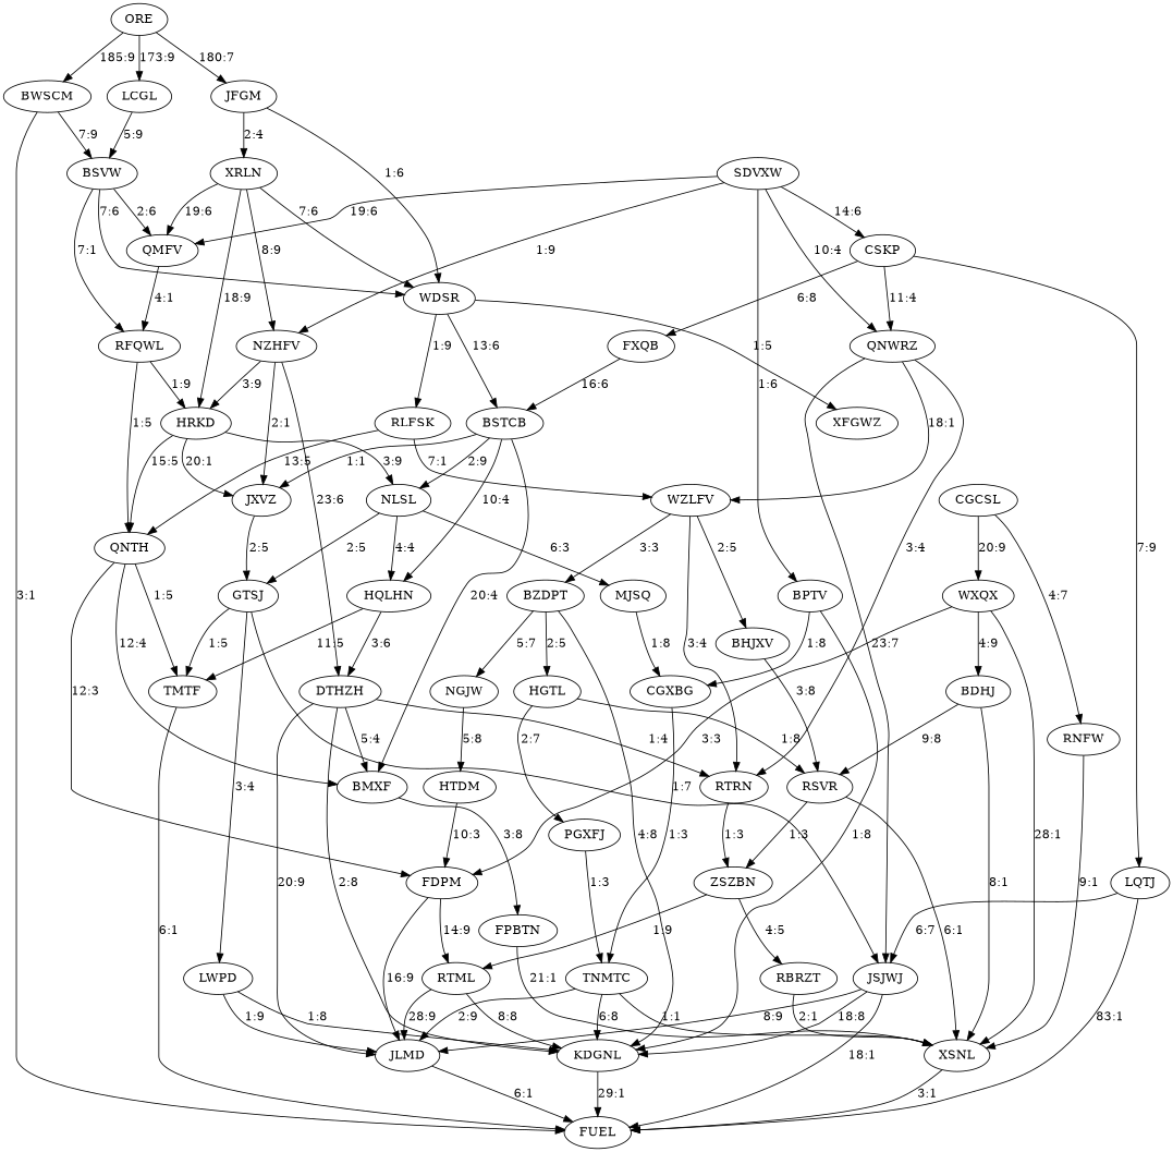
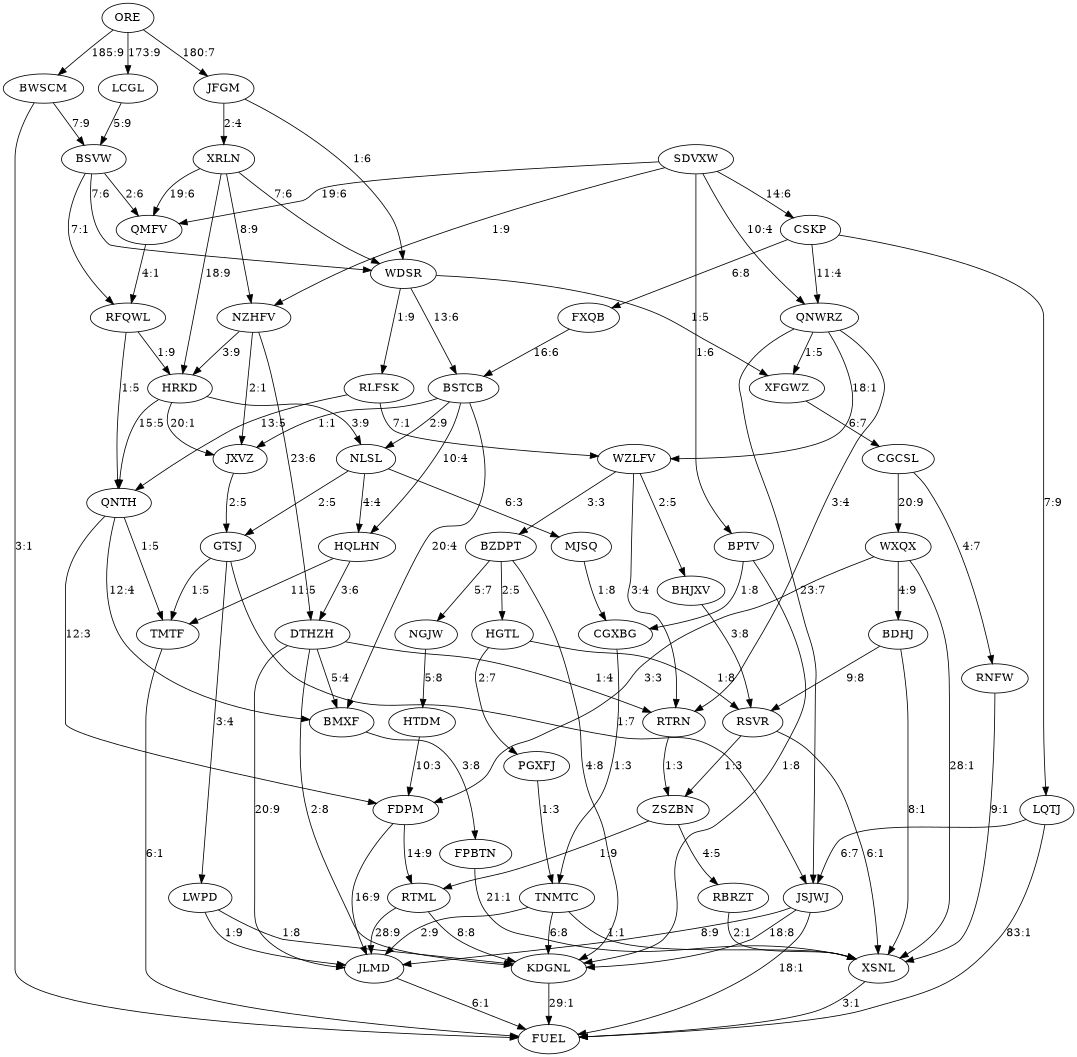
  digraph {
    WDSR
    BSTCB
    RLFSK
    XFGWZ
    NLSL
    BMXF
    JXVZ
    HQLHN
    WZLFV
    QNTH
    CGCSL
    MJSQ
    GTSJ
    FPBTN
    DTHZH
    TMTF
    FXQB
    ORE
    BWSCM
    LCGL
    JFGM
    BSVW
    FUEL
    XRLN
    RFQWL
    QMFV
    BZDPT
    RTRN
    BHJXV
    FDPM
    HRKD
    CGXBG
    JSJWJ
    LWPD
    TNMTC
    NZHFV
    SDVXW
    BPTV
    CSKP
    QNWRZ
    KDGNL
    HGTL
    NGJW
    ZSZBN
    RSVR
    PGXFJ
    HTDM
    JLMD
    XSNL
    RTML
    LQTJ
    RBRZT
    RNFW
    WXQX
    BDHJ
    WDSR -> BSTCB [label="13:6"]
    WDSR -> RLFSK [label="1:9"]
    WDSR -> XFGWZ [label="1:5"]
    BSTCB -> NLSL [label="2:9"]
    BSTCB -> BMXF [label="20:4"]
    BSTCB -> JXVZ [label="1:1"]
    BSTCB -> HQLHN [label="10:4"]
    RLFSK -> WZLFV [label="7:1"]
    RLFSK -> QNTH [label="13:5"]
+   XFGWZ -> CGCSL [label="6:7"]
    NLSL -> HQLHN [label="4:4"]
    NLSL -> MJSQ [label="6:3"]
    NLSL -> GTSJ [label="2:5"]
    BMXF -> FPBTN [label="3:8"]
    JXVZ -> GTSJ [label="2:5"]
    HQLHN -> DTHZH [label="3:6"]
    HQLHN -> TMTF [label="11:5"]
    WZLFV -> BZDPT [label="3:3"]
    WZLFV -> RTRN [label="3:4"]
    WZLFV -> BHJXV [label="2:5"]
    QNTH -> BMXF [label="12:4"]
    QNTH -> TMTF [label="1:5"]
    QNTH -> FDPM [label="12:3"]
    CGCSL -> RNFW [label="4:7"]
    CGCSL -> WXQX [label="20:9"]
    MJSQ -> CGXBG [label="1:8"]
    GTSJ -> TMTF [label="1:5"]
    GTSJ -> JSJWJ [label="1:7"]
    GTSJ -> LWPD [label="3:4"]
    FPBTN -> XSNL [label="21:1"]
    DTHZH -> BMXF [label="5:4"]
    DTHZH -> RTRN [label="1:4"]
    DTHZH -> KDGNL [label="2:8"]
    DTHZH -> JLMD [label="20:9"]
    TMTF -> FUEL [label="6:1"]
    FXQB -> BSTCB [label="16:6"]
    ORE -> BWSCM [label="185:9"]
    ORE -> LCGL [label="173:9"]
    ORE -> JFGM [label="180:7"]
    BWSCM -> BSVW [label="7:9"]
    BWSCM -> FUEL [label="3:1"]
    LCGL -> BSVW [label="5:9"]
    JFGM -> WDSR [label="1:6"]
    JFGM -> XRLN [label="2:4"]
    BSVW -> WDSR [label="7:6"]
    BSVW -> RFQWL [label="7:1"]
    BSVW -> QMFV [label="2:6"]
    XRLN -> WDSR [label="7:6"]
    XRLN -> QMFV [label="19:6"]
    XRLN -> HRKD [label="18:9"]
    XRLN -> NZHFV [label="8:9"]
    RFQWL -> QNTH [label="1:5"]
    RFQWL -> HRKD [label="1:9"]
    QMFV -> RFQWL [label="4:1"]
    BZDPT -> KDGNL [label="4:8"]
    BZDPT -> HGTL [label="2:5"]
    BZDPT -> NGJW [label="5:7"]
    RTRN -> ZSZBN [label="1:3"]
    BHJXV -> RSVR [label="3:8"]
    FDPM -> JLMD [label="16:9"]
    FDPM -> RTML [label="14:9"]
    HRKD -> NLSL [label="3:9"]
    HRKD -> JXVZ [label="20:1"]
    HRKD -> QNTH [label="15:5"]
    CGXBG -> TNMTC [label="1:3"]
    JSJWJ -> FUEL [label="18:1"]
    JSJWJ -> KDGNL [label="18:8"]
    JSJWJ -> JLMD [label="8:9"]
    LWPD -> KDGNL [label="1:8"]
    LWPD -> JLMD [label="1:9"]
    TNMTC -> KDGNL [label="6:8"]
    TNMTC -> JLMD [label="2:9"]
    TNMTC -> XSNL [label="1:1"]
    NZHFV -> JXVZ [label="2:1"]
    NZHFV -> DTHZH [label="23:6"]
    NZHFV -> HRKD [label="3:9"]
    SDVXW -> QMFV [label="19:6"]
    SDVXW -> NZHFV [label="1:9"]
    SDVXW -> BPTV [label="1:6"]
    SDVXW -> CSKP [label="14:6"]
    SDVXW -> QNWRZ [label="10:4"]
    BPTV -> CGXBG [label="1:8"]
    BPTV -> KDGNL [label="1:8"]
    CSKP -> FXQB [label="6:8"]
    CSKP -> QNWRZ [label="11:4"]
    CSKP -> LQTJ [label="7:9"]
+   QNWRZ -> XFGWZ [label="1:5"]
    QNWRZ -> WZLFV [label="18:1"]
    QNWRZ -> RTRN [label="3:4"]
    QNWRZ -> JSJWJ [label="23:7"]
    KDGNL -> FUEL [label="29:1"]
    HGTL -> RSVR [label="1:8"]
    HGTL -> PGXFJ [label="2:7"]
    NGJW -> HTDM [label="5:8"]
    ZSZBN -> RTML [label="1:9"]
    ZSZBN -> RBRZT [label="4:5"]
    RSVR -> ZSZBN [label="1:3"]
    RSVR -> XSNL [label="6:1"]
    PGXFJ -> TNMTC [label="1:3"]
    HTDM -> FDPM [label="10:3"]
    JLMD -> FUEL [label="6:1"]
    XSNL -> FUEL [label="3:1"]
    RTML -> KDGNL [label="8:8"]
    RTML -> JLMD [label="28:9"]
    LQTJ -> FUEL [label="83:1"]
    LQTJ -> JSJWJ [label="6:7"]
    RBRZT -> XSNL [label="2:1"]
    RNFW -> XSNL [label="9:1"]
    WXQX -> FDPM [label="3:3"]
    WXQX -> XSNL [label="28:1"]
    WXQX -> BDHJ [label="4:9"]
    BDHJ -> RSVR [label="9:8"]
    BDHJ -> XSNL [label="8:1"]
  }
